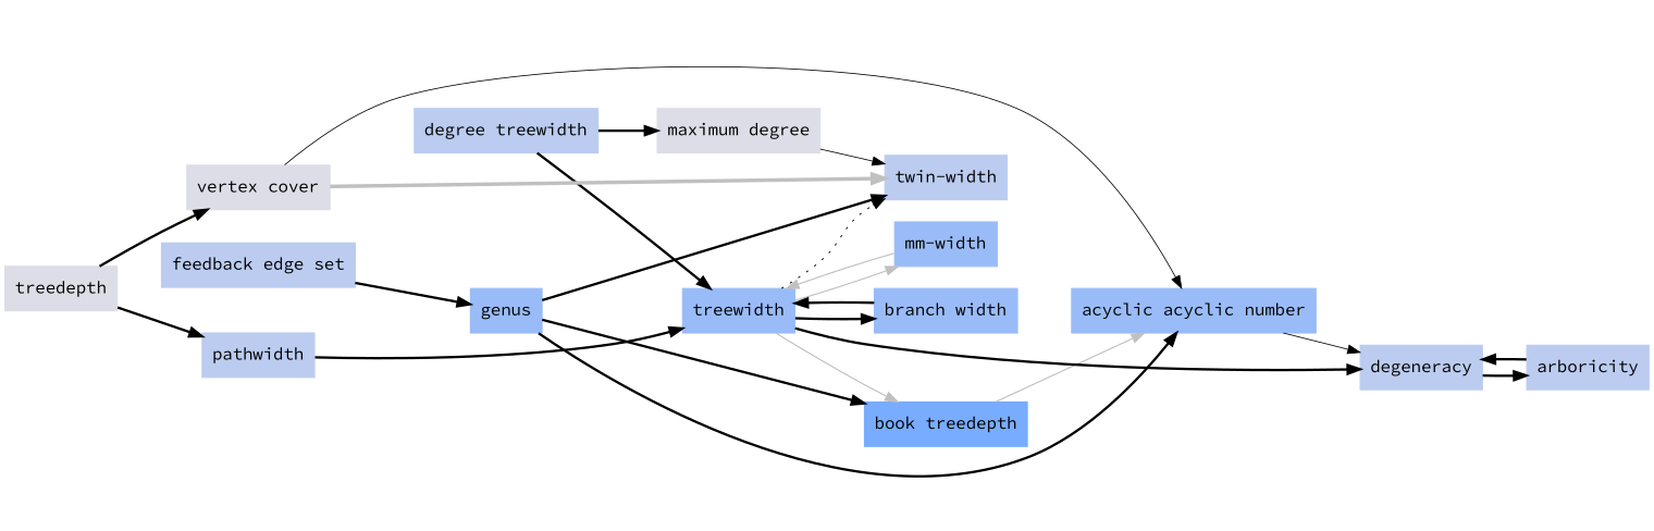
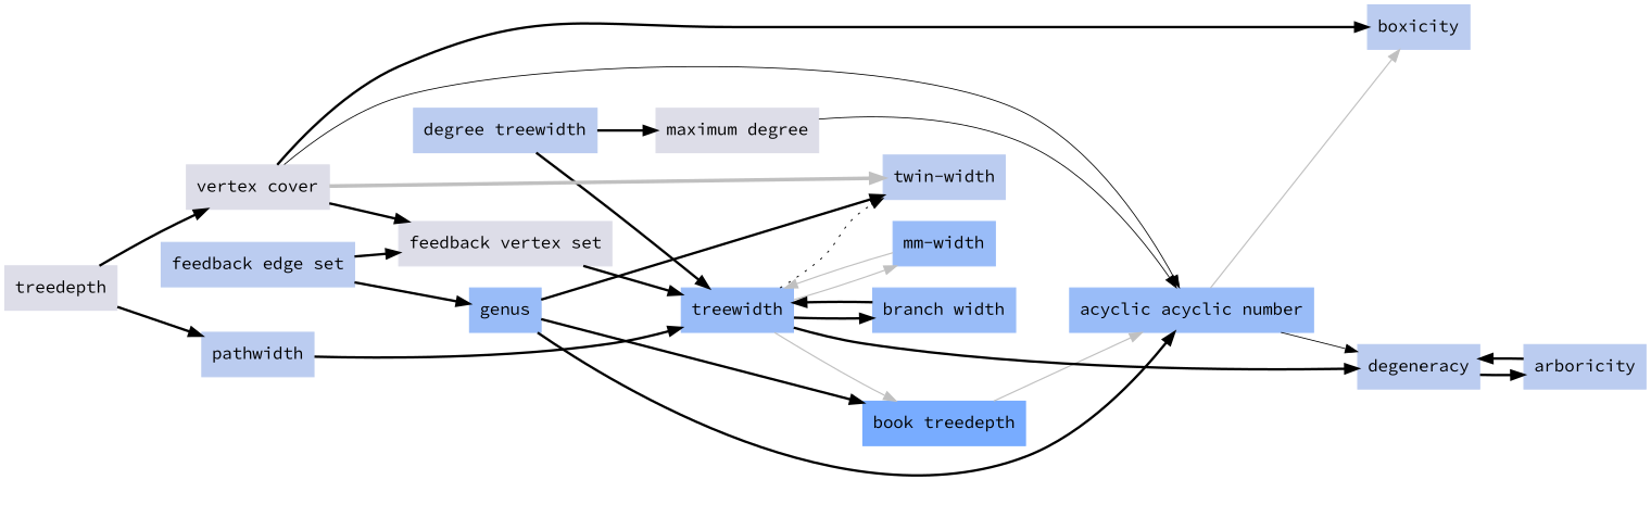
  digraph {
    fontname="Source Code Pro"
    rankdir=LR
    node [color="#bbccf0" fontname="Source Code Pro" shape=box style=filled]
    edge [decorate=true fontname="Source Code Pro" lblstyle="above, sloped" penwidth=2.0 weight=100]
    n1 [color="#99bcf8" label=genus]
    n2 [label="twin-width"]
    n3 [color="#78acff" label="book treedepth"]
    n4 [color="#99bcf8" label="acyclic acyclic number"]
    n5 [label=degeneracy]
+   n6 [label=boxicity]
    n7 [color="#dddde8" label="maximum degree"]
+   n8 [color="#dddde8" label="feedback vertex set"]
    n9 [color="#99bcf8" label=treewidth]
    n10 [color="#99bcf8" label="mm-width"]
    n11 [color="#99bcf8" label="branch width"]
    n12 [label=arboricity]
    n13 [label="degree treewidth"]
    n14 [color="#dddde8" label=treedepth]
    n15 [label=pathwidth]
    n16 [color="#dddde8" label="vertex cover"]
    n17 [label="feedback edge set"]
    n1 -> n2
    n1 -> n3
    n1 -> n4
    n3 -> n4 [color=gray weight=1 penwidth=""]
    n4 -> n5 [penwidth=0.7 weight=20]
+   n4 -> n6 [color=gray weight=1 penwidth=""]
    n5 -> n12
-   n7 -> n2 [penwidth=0.7 weight=20]
+   n7 -> n4 [penwidth=0.7 weight=20]
+   n8 -> n9
    n9 -> n2 [penwidth=0.8 style=dotted weight=1]
    n9 -> n3 [color=gray weight=1 penwidth=""]
    n9 -> n5
    n9 -> n10 [color=gray weight=1 penwidth=""]
    n9 -> n11
    n10 -> n9 [color=gray weight=1 penwidth=""]
    n11 -> n9
    n12 -> n5
    n13 -> n7
    n13 -> n9
    n14 -> n15
    n14 -> n16
    n15 -> n9
    n16 -> n2 [color=gray penwidth=3.0]
    n16 -> n4 [penwidth=0.7 weight=20]
+   n16 -> n6
+   n16 -> n8
    n17 -> n1
+   n17 -> n8
  }
